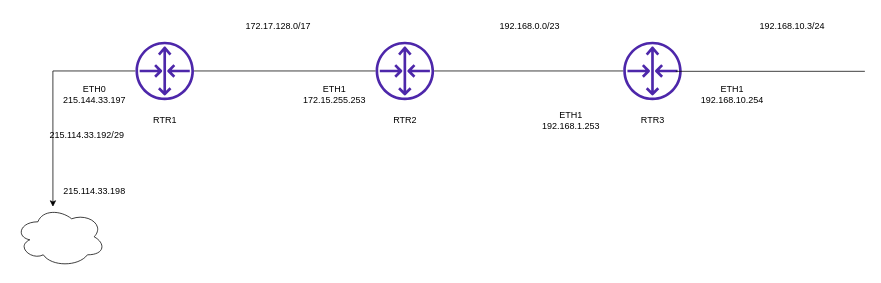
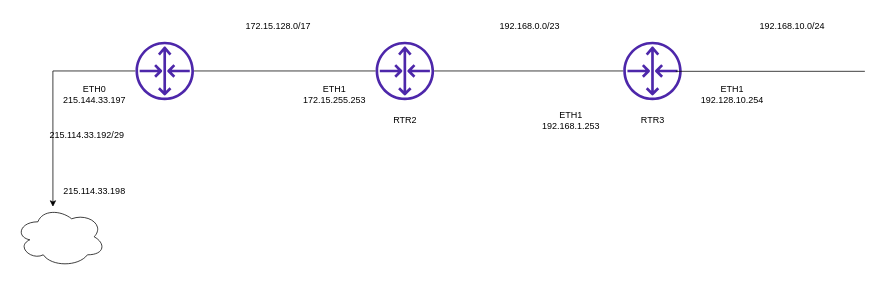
  <mxCell id="0" />
  <mxCell id="1" parent="0" />
  <mxCell id="2" style="edgeStyle=orthogonalEdgeStyle;rounded=0;orthogonalLoop=1;jettySize=auto;html=1;entryX=0.417;entryY=0;entryDx=0;entryDy=0;entryPerimeter=0;" edge="1" parent="1" source="3" target="6"><mxGeometry relative="1" as="geometry"><Array as="points"><mxPoint x="70" y="94" /><mxPoint x="70" y="275" /></Array></mxGeometry></mxCell>
  <mxCell id="3" value="" style="sketch=0;outlineConnect=0;fontColor=#232F3E;gradientColor=none;fillColor=#4D27AA;strokeColor=none;dashed=0;verticalLabelPosition=bottom;verticalAlign=top;align=center;html=1;fontSize=12;fontStyle=0;aspect=fixed;pointerEvents=1;shape=mxgraph.aws4.router;" vertex="1" parent="1"><mxGeometry x="180" y="55" width="78" height="78" as="geometry" /></mxCell>
  <mxCell id="4" value="" style="sketch=0;outlineConnect=0;fontColor=#232F3E;gradientColor=none;fillColor=#4D27AA;strokeColor=none;dashed=0;verticalLabelPosition=bottom;verticalAlign=top;align=center;html=1;fontSize=12;fontStyle=0;aspect=fixed;pointerEvents=1;shape=mxgraph.aws4.router;" vertex="1" parent="1"><mxGeometry x="500" y="55" width="78" height="78" as="geometry" /></mxCell>
  <mxCell id="5" value="" style="sketch=0;outlineConnect=0;fontColor=#232F3E;gradientColor=none;fillColor=#4D27AA;strokeColor=none;dashed=0;verticalLabelPosition=bottom;verticalAlign=top;align=center;html=1;fontSize=12;fontStyle=0;aspect=fixed;pointerEvents=1;shape=mxgraph.aws4.router;" vertex="1" parent="1"><mxGeometry x="830" y="55" width="78" height="78" as="geometry" /></mxCell>
  <mxCell id="6" value="" style="ellipse;shape=cloud;whiteSpace=wrap;html=1;" vertex="1" parent="1"><mxGeometry x="20" y="275" width="120" height="80" as="geometry" /></mxCell>
- <mxCell id="7" value="&lt;div&gt;RTR1&lt;/div&gt;" style="text;html=1;align=center;verticalAlign=middle;resizable=0;points=[];autosize=1;strokeColor=none;fillColor=none;" vertex="1" parent="1"><mxGeometry x="194" y="145" width="50" height="30" as="geometry" /></mxCell>
  <mxCell id="8" value="&lt;div&gt;RTR2&lt;br&gt;&lt;/div&gt;" style="text;html=1;align=center;verticalAlign=middle;resizable=0;points=[];autosize=1;strokeColor=none;fillColor=none;" vertex="1" parent="1"><mxGeometry x="514" y="145" width="50" height="30" as="geometry" /></mxCell>
  <mxCell id="9" value="RTR3" style="text;html=1;align=center;verticalAlign=middle;resizable=0;points=[];autosize=1;strokeColor=none;fillColor=none;" vertex="1" parent="1"><mxGeometry x="844" y="145" width="50" height="30" as="geometry" /></mxCell>
  <mxCell id="10" value="" style="endArrow=none;html=1;rounded=0;" edge="1" parent="1" source="4" target="5"><mxGeometry width="50" height="50" relative="1" as="geometry"><mxPoint x="540" y="245" as="sourcePoint" /><mxPoint x="590" y="195" as="targetPoint" /></mxGeometry></mxCell>
  <mxCell id="11" value="" style="endArrow=none;html=1;rounded=0;" edge="1" parent="1" source="3" target="4"><mxGeometry width="50" height="50" relative="1" as="geometry"><mxPoint x="270" y="273.95" as="sourcePoint" /><mxPoint x="522" y="273.95" as="targetPoint" /></mxGeometry></mxCell>
  <mxCell id="12" value="&lt;div&gt;ETH1&lt;/div&gt;&lt;div&gt;172.15.255.253&lt;br&gt;&lt;/div&gt;" style="text;html=1;align=center;verticalAlign=middle;resizable=0;points=[];autosize=1;strokeColor=none;fillColor=none;" vertex="1" parent="1"><mxGeometry x="390" y="105" width="110" height="40" as="geometry" /></mxCell>
  <mxCell id="13" value="&lt;div&gt;ETH1&lt;/div&gt;192.168.1.253" style="text;html=1;align=center;verticalAlign=middle;resizable=0;points=[];autosize=1;strokeColor=none;fillColor=none;" vertex="1" parent="1"><mxGeometry x="710" y="140" width="100" height="40" as="geometry" /></mxCell>
- <mxCell id="14" value="&lt;div&gt;ETH1&lt;/div&gt;192.168.10.254" style="text;html=1;align=center;verticalAlign=middle;resizable=0;points=[];autosize=1;strokeColor=none;fillColor=none;" vertex="1" parent="1"><mxGeometry x="920" y="105" width="110" height="40" as="geometry" /></mxCell>
+ <mxCell id="14" value="&lt;div&gt;ETH1&lt;/div&gt;192.128.10.254" style="text;html=1;align=center;verticalAlign=middle;resizable=0;points=[];autosize=1;strokeColor=none;fillColor=none;" vertex="1" parent="1"><mxGeometry x="920" y="105" width="110" height="40" as="geometry" /></mxCell>
  <mxCell id="15" value="" style="endArrow=none;html=1;rounded=0;" edge="1" parent="1"><mxGeometry width="50" height="50" relative="1" as="geometry"><mxPoint x="900" y="94.47" as="sourcePoint" /><mxPoint x="1152" y="94.47" as="targetPoint" /></mxGeometry></mxCell>
  <mxCell id="16" value="&lt;div&gt;ETH0&lt;/div&gt;&lt;div&gt;215.144.33.197&lt;br&gt;&lt;/div&gt;" style="text;html=1;align=center;verticalAlign=middle;resizable=0;points=[];autosize=1;strokeColor=none;fillColor=none;" vertex="1" parent="1"><mxGeometry x="70" y="105" width="110" height="40" as="geometry" /></mxCell>
- <mxCell id="17" value="172.17.128.0/17" style="text;html=1;align=center;verticalAlign=middle;resizable=0;points=[];autosize=1;strokeColor=none;fillColor=none;" vertex="1" parent="1"><mxGeometry x="315" y="20" width="110" height="30" as="geometry" /></mxCell>
+ <mxCell id="17" value="172.15.128.0/17" style="text;html=1;align=center;verticalAlign=middle;resizable=0;points=[];autosize=1;strokeColor=none;fillColor=none;" vertex="1" parent="1"><mxGeometry x="315" y="20" width="110" height="30" as="geometry" /></mxCell>
  <mxCell id="18" value="192.168.0.0/23" style="text;html=1;align=center;verticalAlign=middle;resizable=0;points=[];autosize=1;strokeColor=none;fillColor=none;" vertex="1" parent="1"><mxGeometry x="655" y="20" width="100" height="30" as="geometry" /></mxCell>
- <mxCell id="19" value="192.168.10.3/24" style="text;html=1;align=center;verticalAlign=middle;resizable=0;points=[];autosize=1;strokeColor=none;fillColor=none;" vertex="1" parent="1"><mxGeometry x="1000" y="20" width="110" height="30" as="geometry" /></mxCell>
+ <mxCell id="19" value="192.168.10.0/24" style="text;html=1;align=center;verticalAlign=middle;resizable=0;points=[];autosize=1;strokeColor=none;fillColor=none;" vertex="1" parent="1"><mxGeometry x="1000" y="20" width="110" height="30" as="geometry" /></mxCell>
  <mxCell id="20" value="215.114.33.192/29" style="text;html=1;align=center;verticalAlign=middle;resizable=0;points=[];autosize=1;strokeColor=none;fillColor=none;" vertex="1" parent="1"><mxGeometry x="55" y="165" width="120" height="30" as="geometry" /></mxCell>
  <mxCell id="21" value="215.114.33.198" style="text;html=1;align=center;verticalAlign=middle;resizable=0;points=[];autosize=1;strokeColor=none;fillColor=none;" vertex="1" parent="1"><mxGeometry x="70" y="240" width="110" height="30" as="geometry" /></mxCell>
